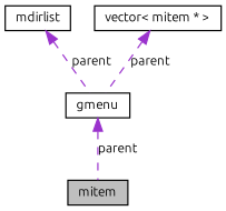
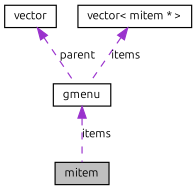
  digraph {
    fontname=Ubuntu
    node [color=black fillcolor=white fontname=Ubuntu fontsize=10 shape=record style=filled]
    edge [color=darkorchid3 dir=back fontname=Ubuntu fontsize=10 labelfontname=FreeSans labelfontsize=10 style=dashed]
    n1 [fillcolor=grey75 fontcolor=black height=0.2 label=mitem width=0.4]
    n2 [height=0.2 label=gmenu width=0.4]
-   n3 [height=0.2 label=mdirlist width=0.4]
+   n3 [height=0.2 label=vector width=0.4]
    n4 [height=0.2 label="vector\< mitem * \>" width=0.4]
-   n2 -> n1 [label=parent]
+   n2 -> n1 [label=items]
    n3 -> n2 [label=parent]
-   n4 -> n2 [label=parent]
+   n4 -> n2 [label=items]
  }
